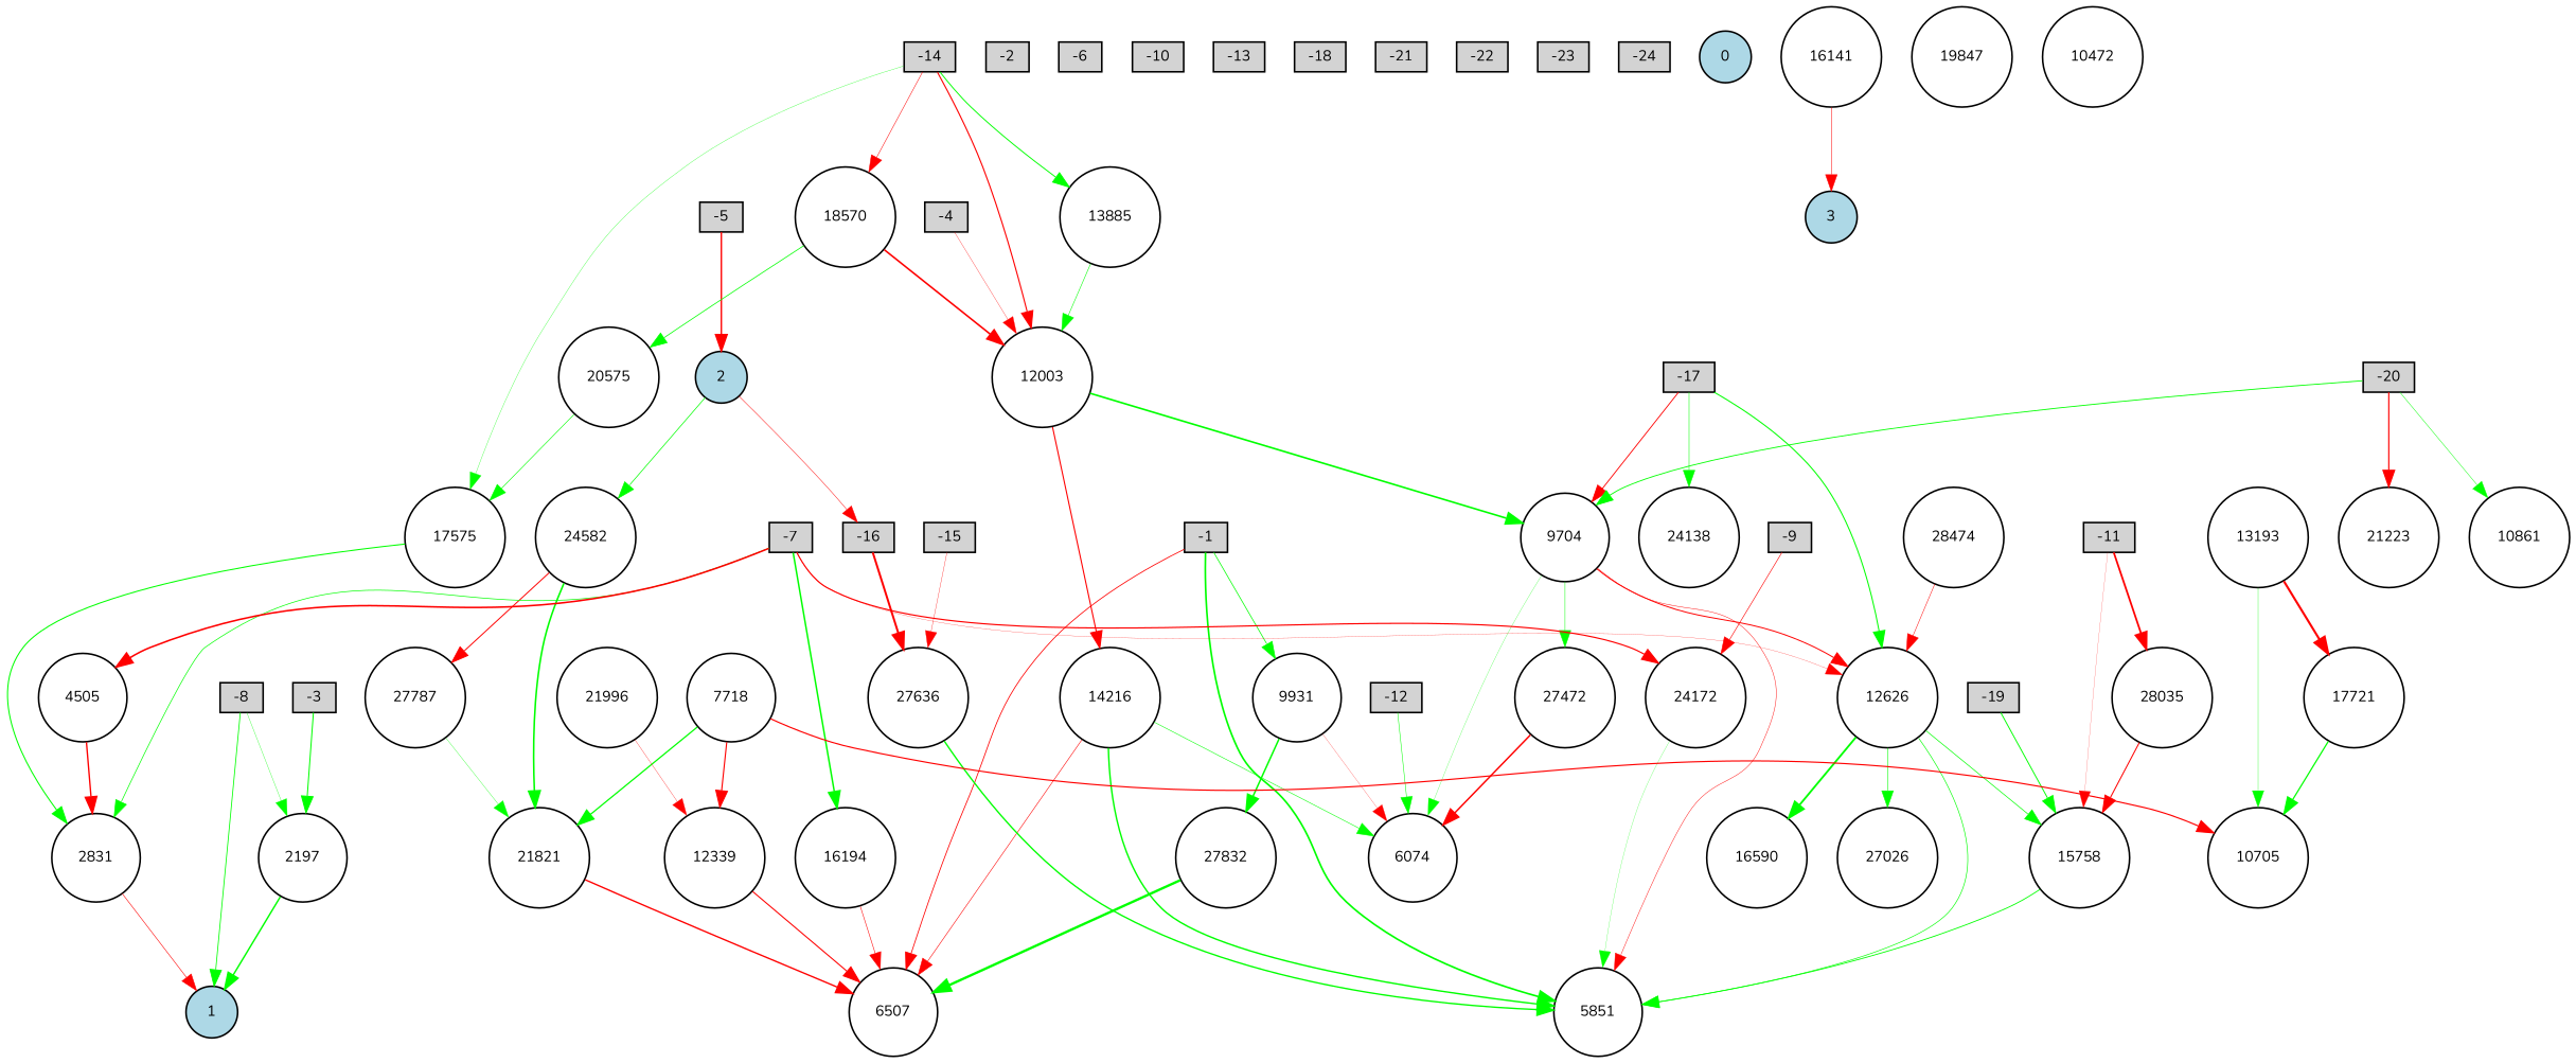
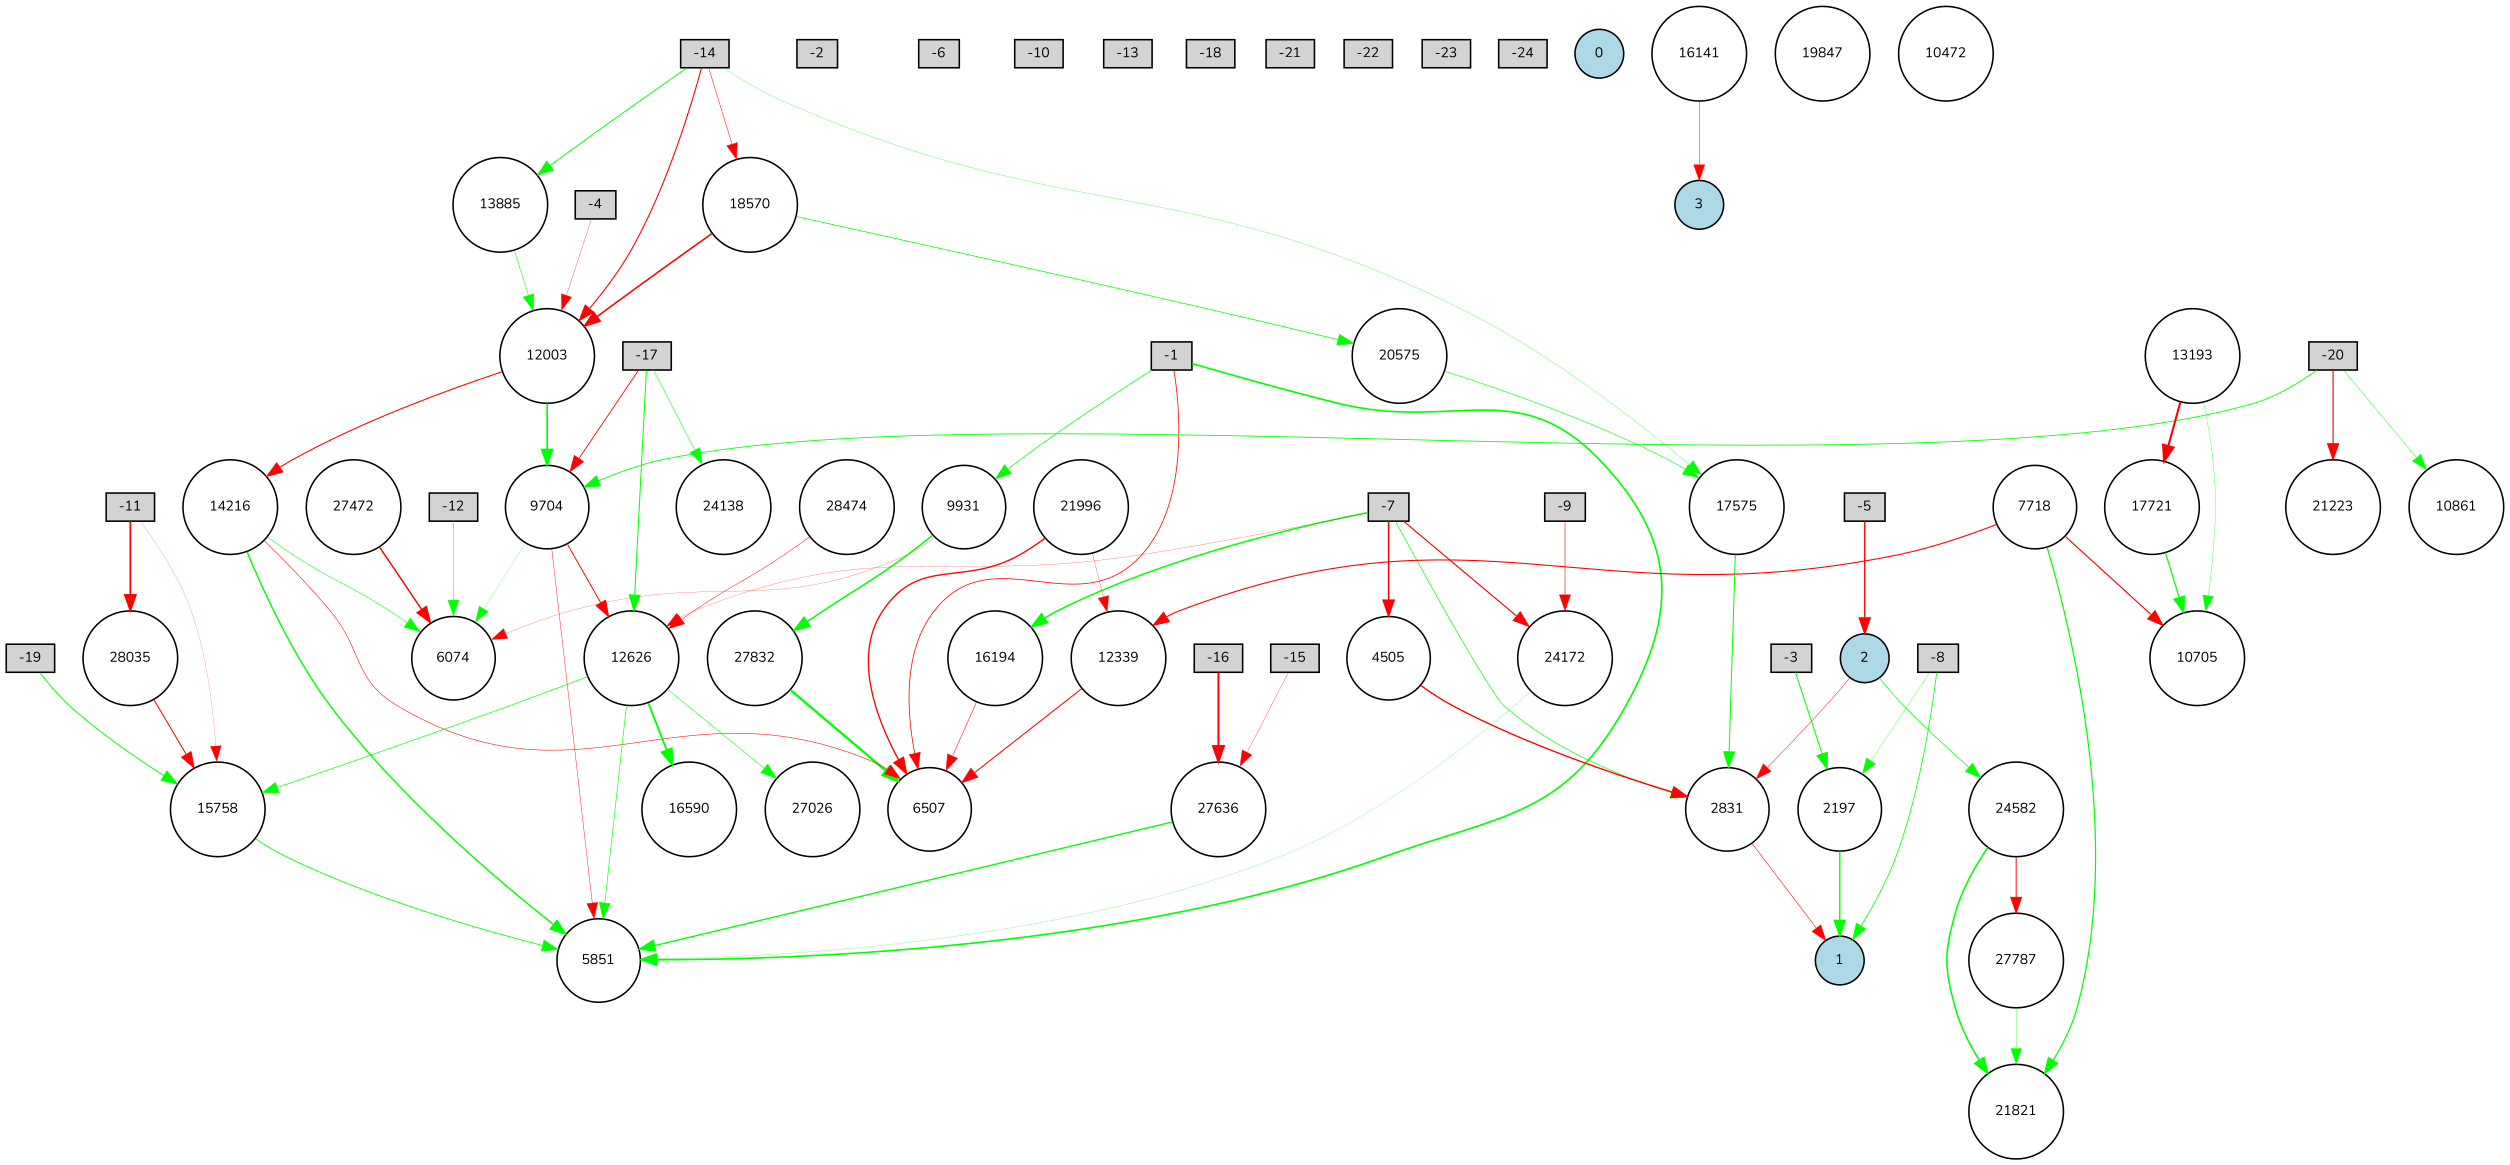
  digraph {
    fontname=Nunito
    node [fillcolor=white fontname=Nunito fontsize=9 shape=circle style=filled]
    edge [color=green fontname=Nunito style=solid]
    -1 [fillcolor=lightgray height=0.2 shape=box width=0.2]
    9931 [height=0.2 width=0.2]
    5851 [height=0.2 width=0.2]
    6507 [height=0.2 width=0.2]
    6074 [height=0.2 width=0.2]
    27832 [height=0.2 width=0.2]
    -2 [fillcolor=lightgray height=0.2 shape=box width=0.2]
    -3 [fillcolor=lightgray height=0.2 shape=box width=0.2]
    2197 [height=0.2 width=0.2]
    1 [fillcolor=lightblue height=0.2 width=0.2]
    -4 [fillcolor=lightgray height=0.2 shape=box width=0.2]
    12003 [height=0.2 width=0.2]
    9704 [height=0.2 width=0.2]
    14216 [height=0.2 width=0.2]
    -5 [fillcolor=lightgray height=0.2 shape=box width=0.2]
    2 [fillcolor=lightblue height=0.2 width=0.2]
    2831 [height=0.2 width=0.2]
    24582 [height=0.2 width=0.2]
    -6 [fillcolor=lightgray height=0.2 shape=box width=0.2]
    -7 [fillcolor=lightgray height=0.2 shape=box width=0.2]
    4505 [height=0.2 width=0.2]
    16194 [height=0.2 width=0.2]
    12626 [height=0.2 width=0.2]
    24172 [height=0.2 width=0.2]
    15758 [height=0.2 width=0.2]
    27026 [height=0.2 width=0.2]
    16590 [height=0.2 width=0.2]
    -8 [fillcolor=lightgray height=0.2 shape=box width=0.2]
    -9 [fillcolor=lightgray height=0.2 shape=box width=0.2]
    -10 [fillcolor=lightgray height=0.2 shape=box width=0.2]
    -11 [fillcolor=lightgray height=0.2 shape=box width=0.2]
    28035 [height=0.2 width=0.2]
    -12 [fillcolor=lightgray height=0.2 shape=box width=0.2]
    -13 [fillcolor=lightgray height=0.2 shape=box width=0.2]
    -14 [fillcolor=lightgray height=0.2 shape=box width=0.2]
    18570 [height=0.2 width=0.2]
    17575 [height=0.2 width=0.2]
    13885 [height=0.2 width=0.2]
    20575 [height=0.2 width=0.2]
    -15 [fillcolor=lightgray height=0.2 shape=box width=0.2]
    27636 [height=0.2 width=0.2]
    -16 [fillcolor=lightgray height=0.2 shape=box width=0.2]
    -17 [fillcolor=lightgray height=0.2 shape=box width=0.2]
    24138 [height=0.2 width=0.2]
    27472 [height=0.2 width=0.2]
    -18 [fillcolor=lightgray height=0.2 shape=box width=0.2]
    -19 [fillcolor=lightgray height=0.2 shape=box width=0.2]
    -20 [fillcolor=lightgray height=0.2 shape=box width=0.2]
    21223 [height=0.2 width=0.2]
    10861 [height=0.2 width=0.2]
    -21 [fillcolor=lightgray height=0.2 shape=box width=0.2]
    -22 [fillcolor=lightgray height=0.2 shape=box width=0.2]
    -23 [fillcolor=lightgray height=0.2 shape=box width=0.2]
    -24 [fillcolor=lightgray height=0.2 shape=box width=0.2]
    0 [fillcolor=lightblue height=0.2 width=0.2]
    27787 [height=0.2 width=0.2]
    21821 [height=0.2 width=0.2]
    3 [fillcolor=lightblue height=0.2 width=0.2]
    19847 [height=0.2 width=0.2]
    13193 [height=0.2 width=0.2]
    17721 [height=0.2 width=0.2]
    10705 [height=0.2 width=0.2]
    16141 [height=0.2 width=0.2]
    7718 [height=0.2 width=0.2]
    12339 [height=0.2 width=0.2]
    28474 [height=0.2 width=0.2]
    10472 [height=0.2 width=0.2]
    21996 [height=0.2 width=0.2]
    -1 -> 9931 [penwidth=0.45514736678731715]
    -1 -> 5851 [penwidth=1.0497404845351432]
    -1 -> 6507 [color=red penwidth=0.4990616315745311]
    9931 -> 6074 [color=red penwidth=0.13720355210354704]
    9931 -> 27832 [penwidth=0.9413122454754358]
    27832 -> 6507 [penwidth=1.4958607609832417]
    -3 -> 2197 [penwidth=0.630777149883038]
    2197 -> 1 [penwidth=0.903245255460191]
    -4 -> 12003 [color=red penwidth=0.18836315930544872]
    12003 -> 9704 [penwidth=1.0309953177751703]
    12003 -> 14216 [color=red penwidth=0.6847981303182634]
    9704 -> 5851 [color=red penwidth=0.274435385833862]
    9704 -> 6074 [penwidth=0.15149357016123383]
    9704 -> 12626 [color=red penwidth=0.617313000465179]
-   9704 -> 27472 [penwidth=0.3024067785113097]
    14216 -> 5851 [penwidth=0.895101582903091]
    14216 -> 6507 [color=red penwidth=0.34631176702996724]
    14216 -> 6074 [penwidth=0.333093657963762]
    -5 -> 2 [color=red penwidth=0.8736248697155712]
-   2 -> -16 [color=red penwidth=0.28755897199257413]
+   2 -> 2831 [color=red penwidth=0.28755897199257413]
    2 -> 24582 [penwidth=0.4401053637735727]
    2831 -> 1 [color=red penwidth=0.3519551984542697]
    24582 -> 27787 [color=red penwidth=0.609948682033402]
    24582 -> 21821 [penwidth=0.9962009789396068]
    -7 -> 2831 [penwidth=0.4310744411489147]
    -7 -> 4505 [color=red penwidth=0.9862521171760337]
    -7 -> 16194 [penwidth=0.9435580146295468]
    -7 -> 12626 [color=red penwidth=0.14023448570661184]
    -7 -> 24172 [color=red penwidth=0.7308696938149871]
    4505 -> 2831 [color=red penwidth=0.8643932764515078]
    16194 -> 6507 [color=red penwidth=0.3345508308710595]
    12626 -> 5851 [penwidth=0.3988328023147457]
    12626 -> 15758 [penwidth=0.4262346896049485]
    12626 -> 27026 [penwidth=0.34891704981113186]
    12626 -> 16590 [penwidth=1.158712971799762]
    24172 -> 5851 [penwidth=0.14043076694142292]
    15758 -> 5851 [penwidth=0.5293684702382637]
    -8 -> 2197 [penwidth=0.2008183167023333]
    -8 -> 1 [penwidth=0.500911535812545]
    -9 -> 24172 [color=red penwidth=0.3757706662246032]
    -11 -> 15758 [color=red penwidth=0.11431300317049635]
    -11 -> 28035 [color=red penwidth=1.1179843587149385]
    28035 -> 15758 [color=red penwidth=0.644980655088501]
    -12 -> 6074 [penwidth=0.31468019539692293]
    -14 -> 12003 [color=red penwidth=0.699110922161276]
    -14 -> 18570 [color=red penwidth=0.31114356901283347]
    -14 -> 17575 [penwidth=0.18671941189206764]
    -14 -> 13885 [penwidth=0.586580640755872]
    18570 -> 12003 [color=red penwidth=1.0035214569571582]
    18570 -> 20575 [penwidth=0.4684934713520179]
    17575 -> 2831 [penwidth=0.6503655272282619]
    13885 -> 12003 [penwidth=0.33608220750110807]
    20575 -> 17575 [penwidth=0.3799035009592572]
    -15 -> 27636 [color=red penwidth=0.19962514221462363]
    27636 -> 5851 [penwidth=0.8577487032631417]
    -16 -> 27636 [color=red penwidth=1.249828032504995]
    -17 -> 9704 [color=red penwidth=0.548855464283647]
    -17 -> 12626 [penwidth=0.6449666407357599]
    -17 -> 24138 [penwidth=0.33677367840933875]
    27472 -> 6074 [color=red penwidth=0.9292954627777996]
    -19 -> 15758 [penwidth=0.5907555612776989]
    -20 -> 9704 [penwidth=0.5409342281636309]
    -20 -> 21223 [color=red penwidth=0.727073838375044]
    -20 -> 10861 [penwidth=0.2778838840059431]
    27787 -> 21821 [penwidth=0.195829948273871]
-   21821 -> 6507 [color=red penwidth=0.8612806451465674]
+   21996 -> 6507 [color=red penwidth=0.8612806451465674]
    13193 -> 17721 [color=red penwidth=1.315727802874469]
    13193 -> 10705 [penwidth=0.20927179738206125]
    17721 -> 10705 [penwidth=0.7737661375421113]
    16141 -> 3 [color=red penwidth=0.3138715851967412]
    7718 -> 21821 [penwidth=0.7798810455484596]
    7718 -> 10705 [color=red penwidth=0.7238491076119011]
    7718 -> 12339 [color=red penwidth=0.6976969198242201]
    12339 -> 6507 [color=red penwidth=0.6676497741618254]
    28474 -> 12626 [color=red penwidth=0.30221548639874685]
    21996 -> 12339 [color=red penwidth=0.18860648709235756]
  }
